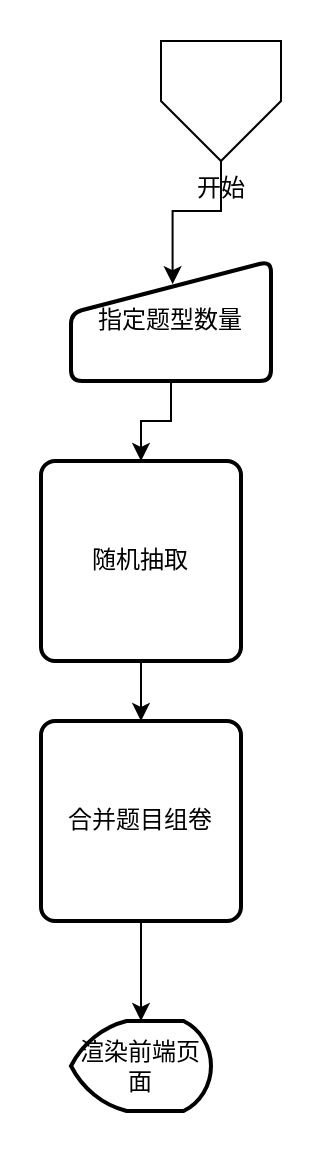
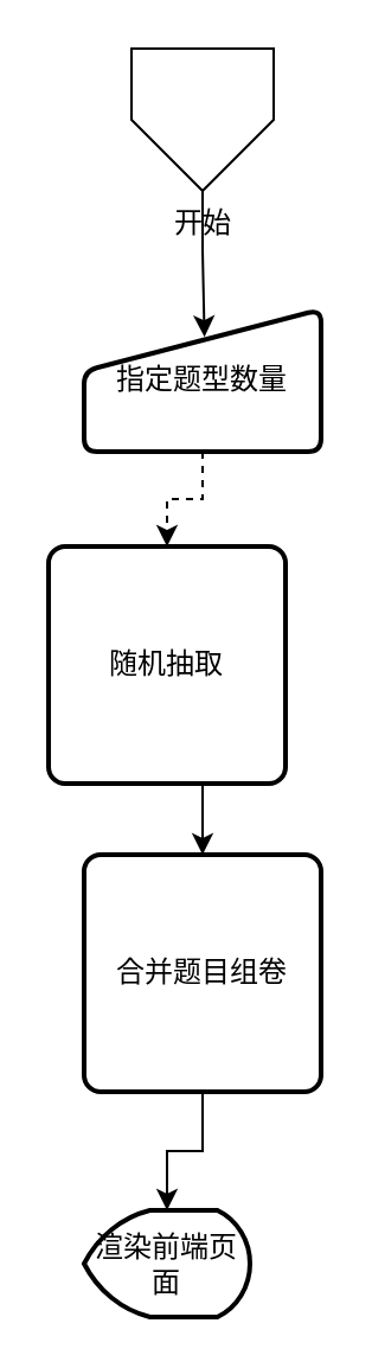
  <mxCell id="0" />
  <mxCell id="1" parent="0" />
- <mxCell id="2" value="开始" style="verticalLabelPosition=bottom;verticalAlign=top;html=1;shape=offPageConnector;rounded=0;size=0.5;" vertex="1" parent="1"><mxGeometry x="80" y="20" width="60" height="60" as="geometry" /></mxCell>
- <mxCell id="3" style="edgeStyle=orthogonalEdgeStyle;rounded=0;orthogonalLoop=1;jettySize=auto;html=1;entryX=0.5;entryY=0;entryDx=0;entryDy=0;" edge="1" parent="1" source="4" target="6"><mxGeometry relative="1" as="geometry" /></mxCell>
+ <mxCell id="2" value="开始" style="verticalLabelPosition=bottom;verticalAlign=top;html=1;shape=offPageConnector;rounded=0;size=0.5;" vertex="1" parent="1"><mxGeometry x="55" y="20" width="60" height="60" as="geometry" /></mxCell>
+ <mxCell id="3" style="edgeStyle=orthogonalEdgeStyle;rounded=0;orthogonalLoop=1;jettySize=auto;html=1;entryX=0.5;entryY=0;entryDx=0;entryDy=0;dashed=1;" edge="1" parent="1" source="4" target="6"><mxGeometry relative="1" as="geometry" /></mxCell>
  <mxCell id="4" value="指定题型数量" style="html=1;strokeWidth=2;shape=manualInput;whiteSpace=wrap;rounded=1;size=26;arcSize=11;" vertex="1" parent="1"><mxGeometry x="35" y="130" width="100" height="60" as="geometry" /></mxCell>
  <mxCell id="5" style="edgeStyle=orthogonalEdgeStyle;rounded=0;orthogonalLoop=1;jettySize=auto;html=1;exitX=0.5;exitY=1;exitDx=0;exitDy=0;entryX=0.5;entryY=0;entryDx=0;entryDy=0;" edge="1" parent="1" source="6" target="7"><mxGeometry relative="1" as="geometry" /></mxCell>
  <mxCell id="6" value="随机抽取" style="rounded=1;whiteSpace=wrap;html=1;absoluteArcSize=1;arcSize=14;strokeWidth=2;" vertex="1" parent="1"><mxGeometry x="20" y="230" width="100" height="100" as="geometry" /></mxCell>
- <mxCell id="7" value="合并题目组卷" style="rounded=1;whiteSpace=wrap;html=1;absoluteArcSize=1;arcSize=14;strokeWidth=2;" vertex="1" parent="1"><mxGeometry x="20" y="360" width="100" height="100" as="geometry" /></mxCell>
+ <mxCell id="7" value="合并题目组卷" style="rounded=1;whiteSpace=wrap;html=1;absoluteArcSize=1;arcSize=14;strokeWidth=2;" vertex="1" parent="1"><mxGeometry x="35" y="360" width="100" height="100" as="geometry" /></mxCell>
  <mxCell id="8" value="渲染前端页面" style="strokeWidth=2;html=1;shape=mxgraph.flowchart.display;whiteSpace=wrap;" vertex="1" parent="1"><mxGeometry x="35" y="510" width="70" height="45" as="geometry" /></mxCell>
  <mxCell id="9" style="edgeStyle=orthogonalEdgeStyle;rounded=0;orthogonalLoop=1;jettySize=auto;html=1;entryX=0.508;entryY=0.193;entryDx=0;entryDy=0;entryPerimeter=0;" edge="1" parent="1" source="2" target="4"><mxGeometry relative="1" as="geometry" /></mxCell>
  <mxCell id="10" style="edgeStyle=orthogonalEdgeStyle;rounded=0;orthogonalLoop=1;jettySize=auto;html=1;exitX=0.5;exitY=1;exitDx=0;exitDy=0;entryX=0.5;entryY=0;entryDx=0;entryDy=0;entryPerimeter=0;" edge="1" parent="1" source="7" target="8"><mxGeometry relative="1" as="geometry" /></mxCell>
